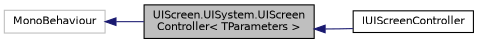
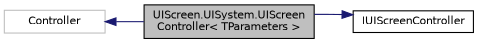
  digraph {
    rankdir=LR
    node [color=black fillcolor=white fontname=Helvetica fontsize=10 shape=record style=filled]
    edge [color=midnightblue dir=back fontname=Helvetica fontsize=10 labelfontname=Helvetica labelfontsize=10 style=solid]
    n1 [fillcolor=grey75 fontcolor=black height=0.2 label="UIScreen.UISystem.UIScreen\lController\< TParameters \>" width=0.4]
-   n2 [color=grey75 height=0.2 label=MonoBehaviour width=0.4]
+   n2 [color=grey75 height=0.2 label=Controller width=0.4]
    n3 [height=0.2 label=IUIScreenController width=0.4]
    n2 -> n1
-   n1 -> n3
+   n3 -> n1
  }
